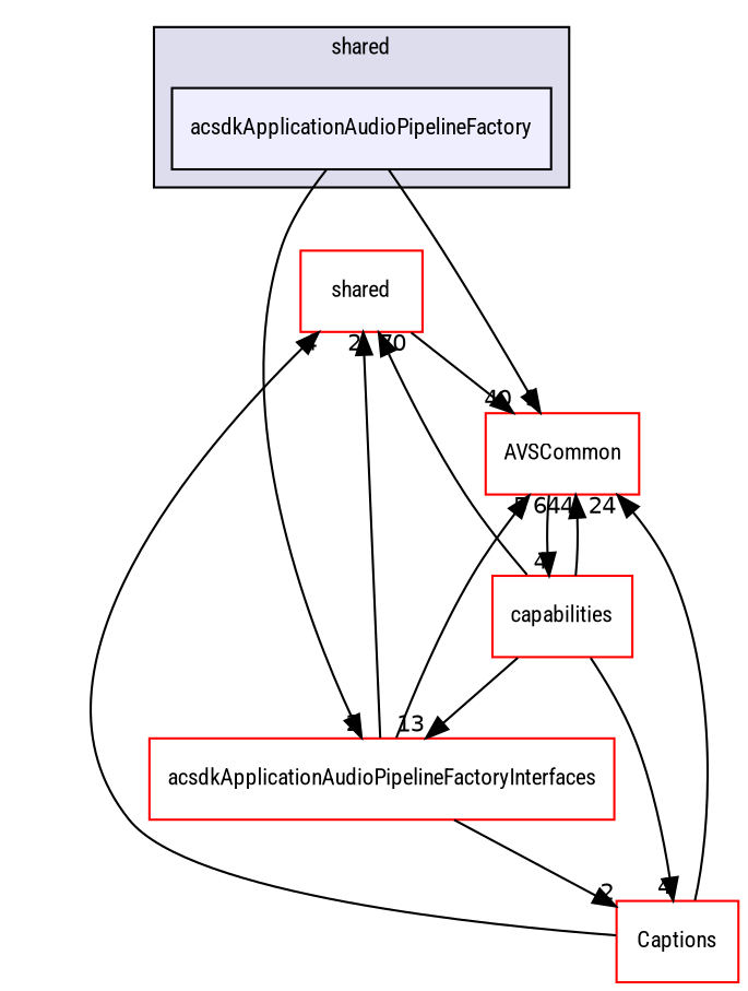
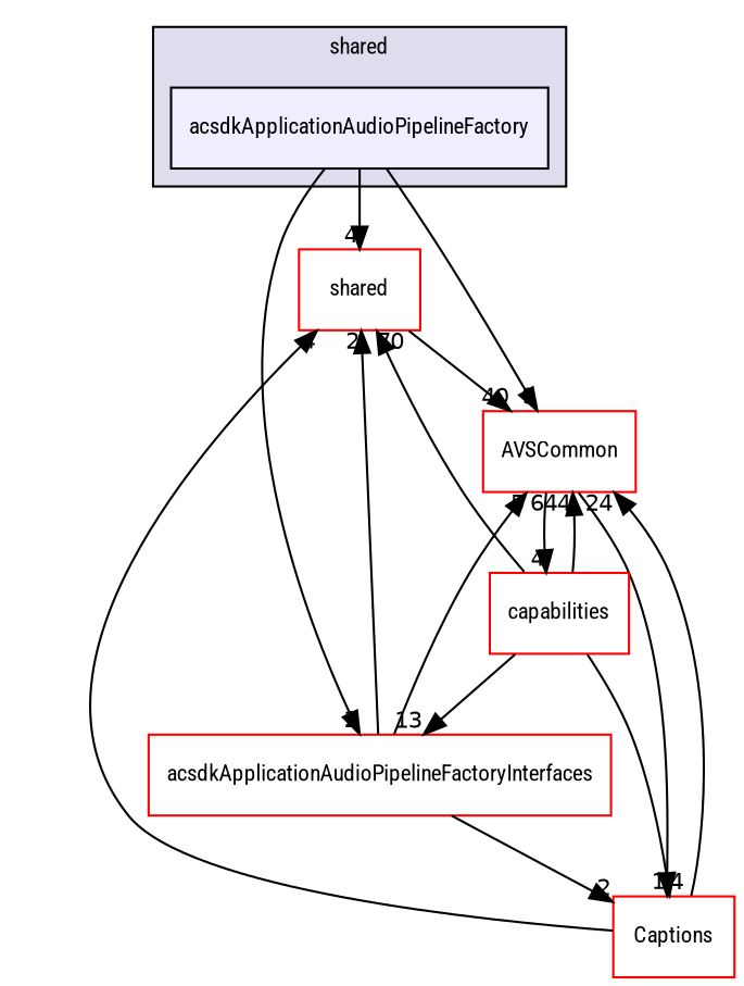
  digraph {
    compound=true
    fontname="Roboto Condensed"
    node [fillcolor=white fontname="Roboto Condensed" fontsize=10 shape=box style=filled color=red]
    edge [fontname="Roboto Condensed" headlabel=4 labeldistance=1.5 labelfontname=Helvetica labelfontsize=10]
    n1 [fillcolor="#eeeeff" label=acsdkApplicationAudioPipelineFactory pencolor=black color=""]
    n2 [label=shared]
    n3 [label=acsdkApplicationAudioPipelineFactoryInterfaces]
    n4 [label=AVSCommon]
    n5 [label=Captions]
    n6 [label=capabilities]
    subgraph cluster_1 {
      bgcolor="#ddddee"
      fontsize=10
      label=shared
      pencolor=black
      n1
    }
+   n1 -> n2
    n1 -> n3 [headlabel=2]
    n1 -> n4 [headlabel=9]
    n2 -> n4 [headlabel=40]
    n3 -> n2 [headlabel=2]
    n3 -> n4 [headlabel=5]
    n3 -> n5 [headlabel=2]
+   n4 -> n5 [headlabel=1]
    n4 -> n6
    n5 -> n2
    n5 -> n4 [headlabel=24]
    n6 -> n2 [headlabel=70]
    n6 -> n3 [headlabel=13]
    n6 -> n4 [headlabel=644]
    n6 -> n5
  }
